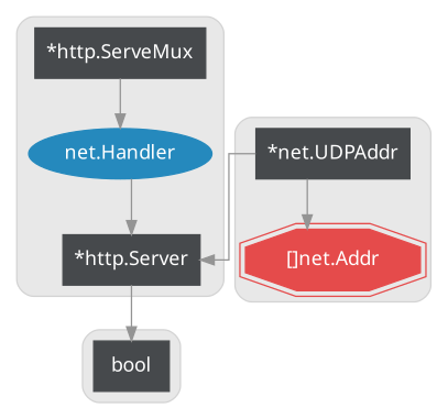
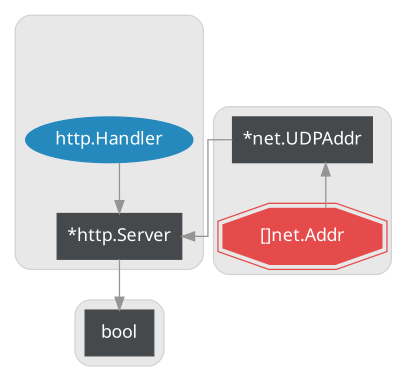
  digraph {
    fontname="Noto Sans"
    splines=ortho
    node [color="#46494C" fontcolor=white fontname="Noto Sans" shape=box style=filled]
    edge [color="#949494" fontname="Noto Sans"]
    n1 [label=bool]
    n2 [label="*net.UDPAddr"]
    n3 [color="#E54B4B" label="[]net.Addr" shape=doubleoctagon]
-   n4 [label="*http.ServeMux"]
    n5 [label="*http.Server"]
-   n6 [color="#2589BD" label="net.Handler" shape=""]
+   n6 [color="#2589BD" label="http.Handler" shape=""]
    subgraph cluster_1 {
      ID=cluster_s2
      bgcolor="#E8E8E8"
      color=lightgrey
      fontcolor="#46494C"
      style=rounded
      n1
    }
    subgraph cluster_2 {
      ID=cluster_s1
      bgcolor="#E8E8E8"
      color=lightgrey
      fontcolor="#46494C"
      style=rounded
      n2
      n3
    }
    subgraph cluster_3 {
      ID=cluster_s0
      bgcolor="#E8E8E8"
      color=lightgrey
      fontcolor="#46494C"
      style=rounded
-     n4
      n5
      n6
    }
-   n2 -> n3
+   n3 -> n2
    n2 -> n5
-   n4 -> n6
    n5 -> n1
    n6 -> n5
  }
